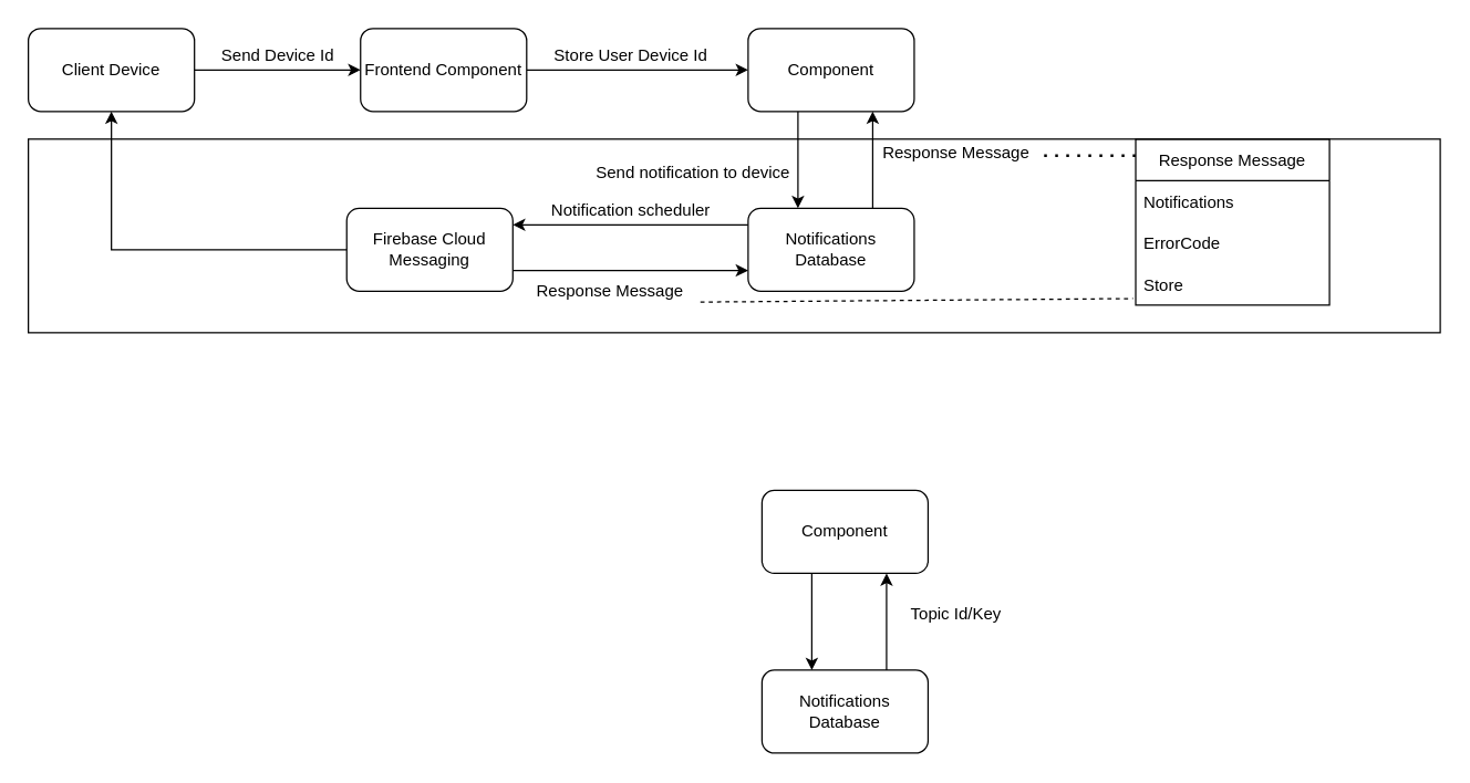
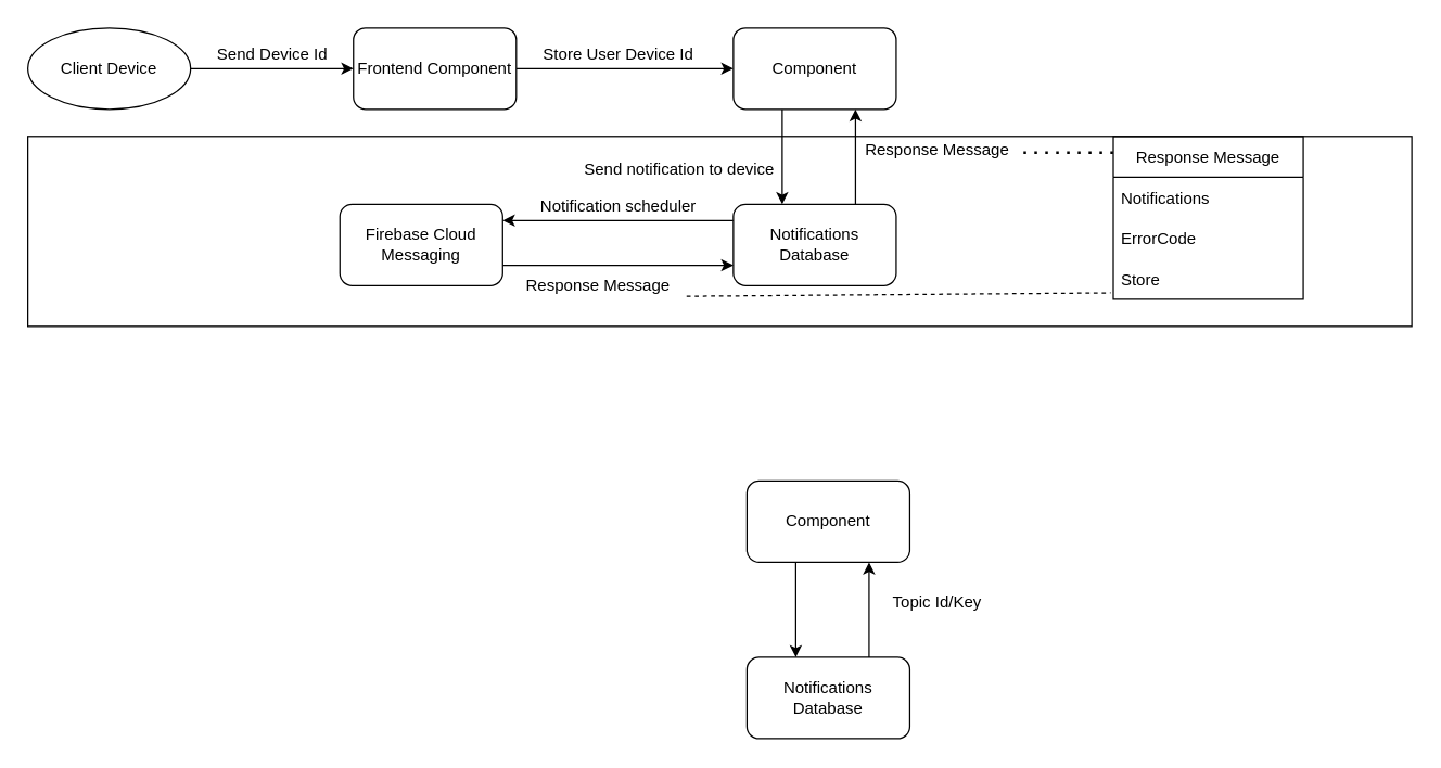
  <mxCell id="0" />
  <mxCell id="1" parent="0" />
  <mxCell id="2" value="" style="rounded=0;whiteSpace=wrap;html=1;fillColor=none;" vertex="1" parent="1"><mxGeometry x="20" y="100" width="1020" height="140" as="geometry" /></mxCell>
  <mxCell id="3" value="" style="edgeStyle=orthogonalEdgeStyle;rounded=0;orthogonalLoop=1;jettySize=auto;html=1;" edge="1" parent="1" source="4" target="9"><mxGeometry relative="1" as="geometry" /></mxCell>
  <mxCell id="4" value="Frontend Component" style="rounded=1;whiteSpace=wrap;html=1;" vertex="1" parent="1"><mxGeometry x="260" y="20" width="120" height="60" as="geometry" /></mxCell>
- <mxCell id="5" value="Client Device" style="rounded=1;whiteSpace=wrap;html=1;" vertex="1" parent="1"><mxGeometry x="20" y="20" width="120" height="60" as="geometry" /></mxCell>
+ <mxCell id="5" value="Client Device" style="ellipse;whiteSpace=wrap;html=1;" vertex="1" parent="1"><mxGeometry x="20" y="20" width="120" height="60" as="geometry" /></mxCell>
  <mxCell id="6" value="" style="endArrow=classic;html=1;rounded=0;exitX=1;exitY=0.5;exitDx=0;exitDy=0;entryX=0;entryY=0.5;entryDx=0;entryDy=0;" edge="1" parent="1" source="5" target="4"><mxGeometry width="50" height="50" relative="1" as="geometry"><mxPoint x="390" y="130" as="sourcePoint" /><mxPoint x="230" y="50" as="targetPoint" /></mxGeometry></mxCell>
  <mxCell id="7" value="Send Device Id" style="text;html=1;align=center;verticalAlign=middle;resizable=0;points=[];autosize=1;strokeColor=none;fillColor=none;" vertex="1" parent="1"><mxGeometry x="150" y="30" width="100" height="20" as="geometry" /></mxCell>
  <mxCell id="8" value="" style="edgeStyle=orthogonalEdgeStyle;rounded=0;orthogonalLoop=1;jettySize=auto;html=1;" edge="1" parent="1"><mxGeometry relative="1" as="geometry"><mxPoint x="576" y="80" as="sourcePoint" /><mxPoint x="576" y="150" as="targetPoint" /></mxGeometry></mxCell>
  <mxCell id="9" value="Component" style="rounded=1;whiteSpace=wrap;html=1;" vertex="1" parent="1"><mxGeometry x="540" y="20" width="120" height="60" as="geometry" /></mxCell>
  <mxCell id="10" value="Store User Device Id" style="text;html=1;align=center;verticalAlign=middle;resizable=0;points=[];autosize=1;strokeColor=none;fillColor=none;" vertex="1" parent="1"><mxGeometry x="390" y="30" width="130" height="20" as="geometry" /></mxCell>
  <mxCell id="11" value="" style="edgeStyle=orthogonalEdgeStyle;rounded=0;orthogonalLoop=1;jettySize=auto;html=1;" edge="1" parent="1"><mxGeometry relative="1" as="geometry"><mxPoint x="540" y="162" as="sourcePoint" /><mxPoint x="370" y="162" as="targetPoint" /></mxGeometry></mxCell>
  <mxCell id="12" value="" style="edgeStyle=orthogonalEdgeStyle;rounded=0;orthogonalLoop=1;jettySize=auto;html=1;entryX=0.75;entryY=1;entryDx=0;entryDy=0;exitX=0.75;exitY=0;exitDx=0;exitDy=0;" edge="1" parent="1" source="13" target="9"><mxGeometry relative="1" as="geometry" /></mxCell>
  <mxCell id="13" value="Notifications Database" style="rounded=1;whiteSpace=wrap;html=1;" vertex="1" parent="1"><mxGeometry x="540" y="150" width="120" height="60" as="geometry" /></mxCell>
  <mxCell id="14" value="Send notification to device" style="text;html=1;align=center;verticalAlign=middle;resizable=0;points=[];autosize=1;strokeColor=none;fillColor=none;" vertex="1" parent="1"><mxGeometry x="420" y="115" width="160" height="20" as="geometry" /></mxCell>
- <mxCell id="15" style="edgeStyle=orthogonalEdgeStyle;rounded=0;orthogonalLoop=1;jettySize=auto;html=1;exitX=0;exitY=0.5;exitDx=0;exitDy=0;entryX=0.5;entryY=1;entryDx=0;entryDy=0;" edge="1" parent="1" source="17" target="5"><mxGeometry relative="1" as="geometry" /></mxCell>
  <mxCell id="16" value="" style="edgeStyle=orthogonalEdgeStyle;rounded=0;orthogonalLoop=1;jettySize=auto;html=1;" edge="1" parent="1"><mxGeometry relative="1" as="geometry"><mxPoint x="370" y="195" as="sourcePoint" /><mxPoint x="540" y="195" as="targetPoint" /></mxGeometry></mxCell>
  <mxCell id="17" value="Firebase Cloud Messaging" style="whiteSpace=wrap;html=1;rounded=1;" vertex="1" parent="1"><mxGeometry x="250" y="150" width="120" height="60" as="geometry" /></mxCell>
  <mxCell id="18" value="Notification scheduler" style="text;html=1;align=center;verticalAlign=middle;resizable=0;points=[];autosize=1;strokeColor=none;fillColor=none;" vertex="1" parent="1"><mxGeometry x="390" y="142" width="130" height="20" as="geometry" /></mxCell>
  <mxCell id="19" value="Response Message" style="text;html=1;align=center;verticalAlign=middle;resizable=0;points=[];autosize=1;strokeColor=none;fillColor=none;" vertex="1" parent="1"><mxGeometry x="630" y="100" width="120" height="20" as="geometry" /></mxCell>
  <mxCell id="20" value="" style="endArrow=none;dashed=1;html=1;dashPattern=1 3;strokeWidth=2;rounded=0;exitX=1.032;exitY=0.6;exitDx=0;exitDy=0;exitPerimeter=0;entryX=0.027;entryY=0.1;entryDx=0;entryDy=0;entryPerimeter=0;" edge="1" parent="1" source="19" target="21"><mxGeometry width="50" height="50" relative="1" as="geometry"><mxPoint x="760" y="130" as="sourcePoint" /><mxPoint x="800" y="112" as="targetPoint" /></mxGeometry></mxCell>
  <mxCell id="21" value="Response Message" style="swimlane;fontStyle=0;childLayout=stackLayout;horizontal=1;startSize=30;horizontalStack=0;resizeParent=1;resizeParentMax=0;resizeLast=0;collapsible=1;marginBottom=0;fillColor=none;" vertex="1" parent="1"><mxGeometry x="820" y="100" width="140" height="120" as="geometry" /></mxCell>
  <mxCell id="22" value="Notifications" style="text;strokeColor=none;fillColor=none;align=left;verticalAlign=middle;spacingLeft=4;spacingRight=4;overflow=hidden;points=[[0,0.5],[1,0.5]];portConstraint=eastwest;rotatable=0;" vertex="1" parent="21"><mxGeometry y="30" width="140" height="30" as="geometry" /></mxCell>
  <mxCell id="23" value="ErrorCode" style="text;strokeColor=none;fillColor=none;align=left;verticalAlign=middle;spacingLeft=4;spacingRight=4;overflow=hidden;points=[[0,0.5],[1,0.5]];portConstraint=eastwest;rotatable=0;" vertex="1" parent="21"><mxGeometry y="60" width="140" height="30" as="geometry" /></mxCell>
  <mxCell id="24" value="Store" style="text;strokeColor=none;fillColor=none;align=left;verticalAlign=middle;spacingLeft=4;spacingRight=4;overflow=hidden;points=[[0,0.5],[1,0.5]];portConstraint=eastwest;rotatable=0;" vertex="1" parent="21"><mxGeometry y="90" width="140" height="30" as="geometry" /></mxCell>
  <mxCell id="25" value="Response Message" style="text;html=1;align=center;verticalAlign=middle;resizable=0;points=[];autosize=1;strokeColor=none;fillColor=none;" vertex="1" parent="1"><mxGeometry x="380" y="200" width="120" height="20" as="geometry" /></mxCell>
  <mxCell id="26" value="" style="endArrow=none;dashed=1;html=1;rounded=0;exitX=1.046;exitY=0.892;exitDx=0;exitDy=0;exitPerimeter=0;entryX=-0.014;entryY=0.844;entryDx=0;entryDy=0;entryPerimeter=0;" edge="1" parent="1" source="25" target="24"><mxGeometry width="50" height="50" relative="1" as="geometry"><mxPoint x="570" y="110" as="sourcePoint" /><mxPoint x="620" y="60" as="targetPoint" /></mxGeometry></mxCell>
  <mxCell id="27" value="" style="edgeStyle=orthogonalEdgeStyle;rounded=0;orthogonalLoop=1;jettySize=auto;html=1;" edge="1" parent="1"><mxGeometry relative="1" as="geometry"><mxPoint x="586" y="414" as="sourcePoint" /><mxPoint x="586" y="484" as="targetPoint" /></mxGeometry></mxCell>
  <mxCell id="28" value="Component" style="rounded=1;whiteSpace=wrap;html=1;" vertex="1" parent="1"><mxGeometry x="550" y="354" width="120" height="60" as="geometry" /></mxCell>
  <mxCell id="29" value="" style="edgeStyle=orthogonalEdgeStyle;rounded=0;orthogonalLoop=1;jettySize=auto;html=1;entryX=0.75;entryY=1;entryDx=0;entryDy=0;exitX=0.75;exitY=0;exitDx=0;exitDy=0;" edge="1" parent="1" source="30" target="28"><mxGeometry relative="1" as="geometry" /></mxCell>
  <mxCell id="30" value="Notifications Database" style="rounded=1;whiteSpace=wrap;html=1;" vertex="1" parent="1"><mxGeometry x="550" y="484" width="120" height="60" as="geometry" /></mxCell>
  <mxCell id="31" value="Topic Id/Key" style="text;html=1;align=center;verticalAlign=middle;resizable=0;points=[];autosize=1;strokeColor=none;fillColor=none;" vertex="1" parent="1"><mxGeometry x="650" y="434" width="80" height="20" as="geometry" /></mxCell>
